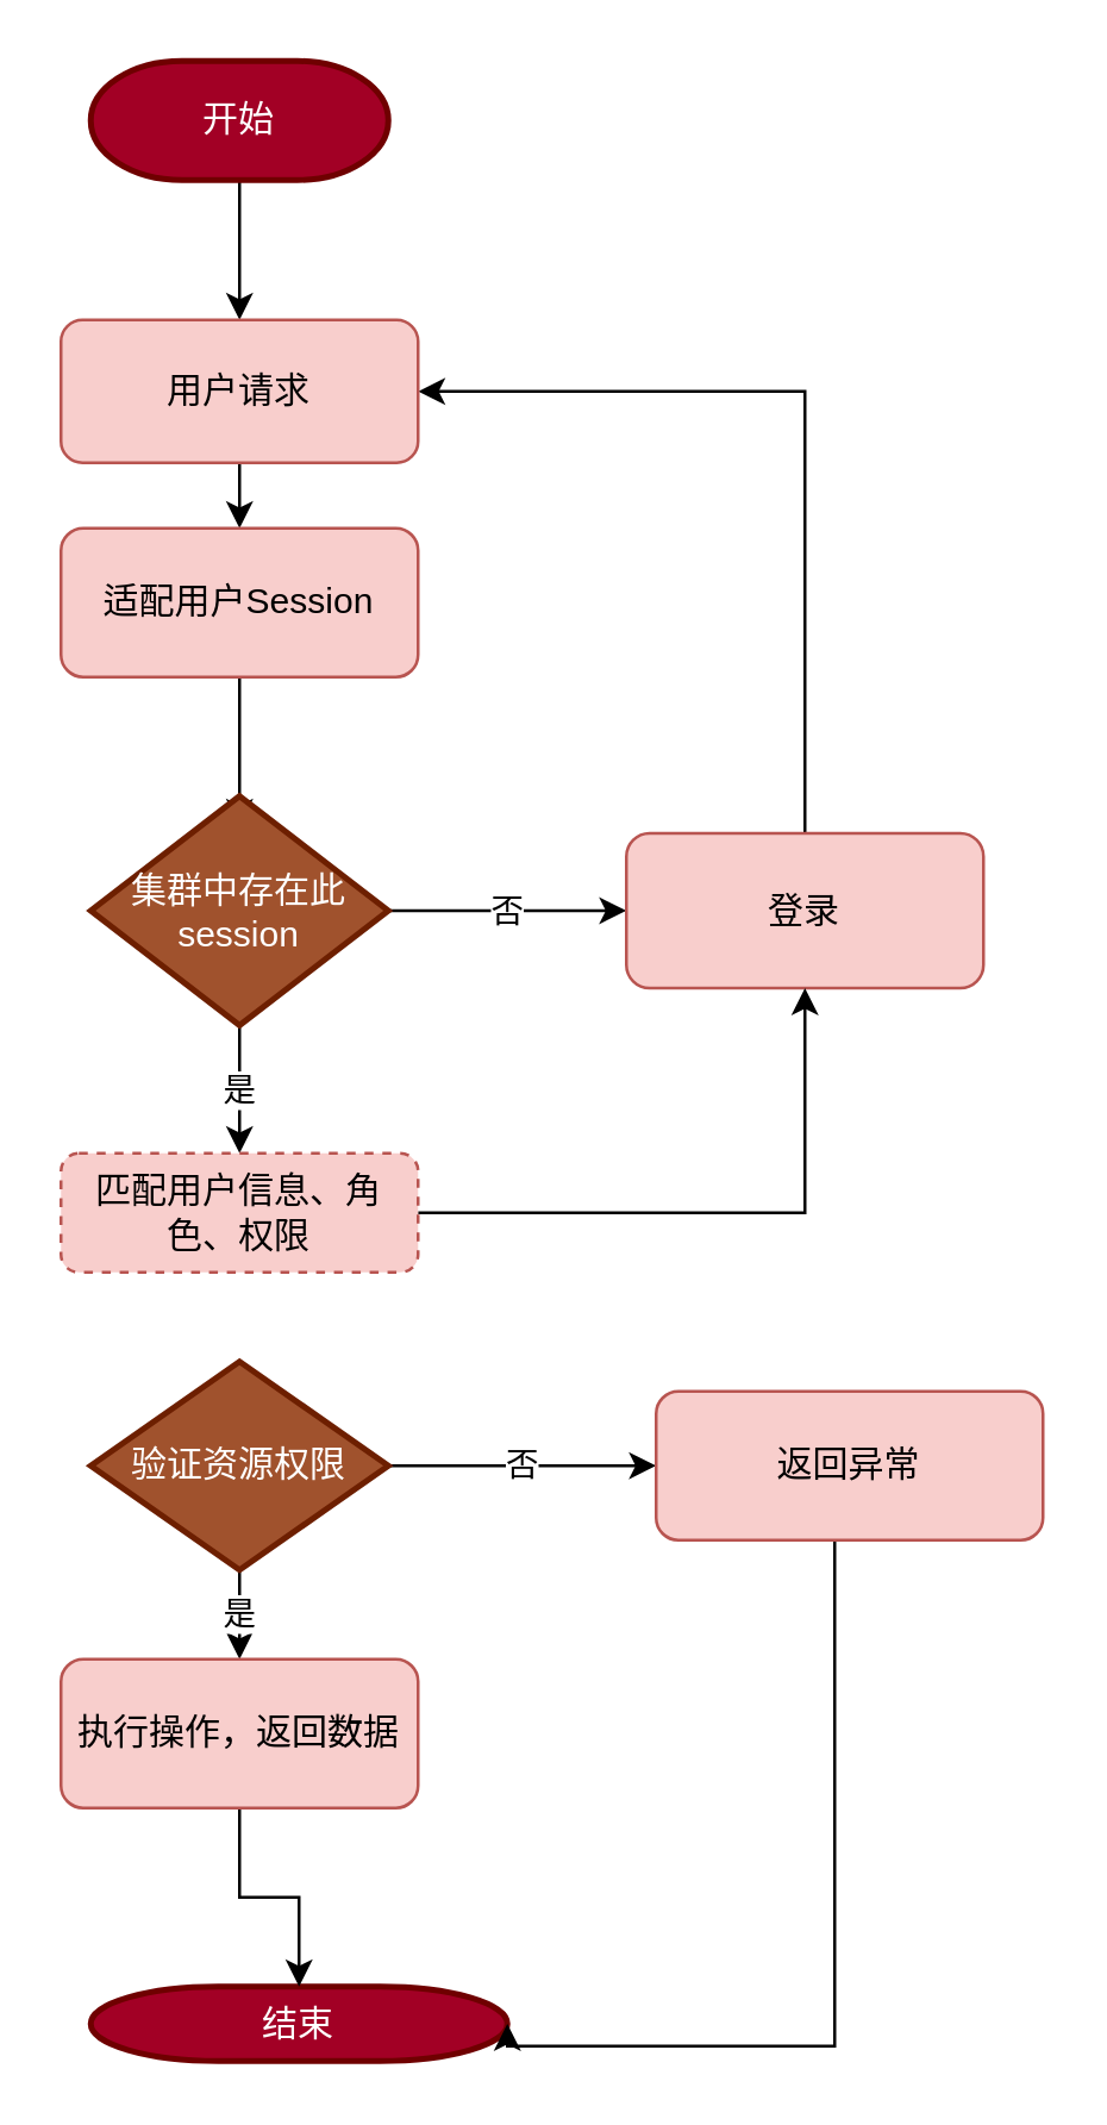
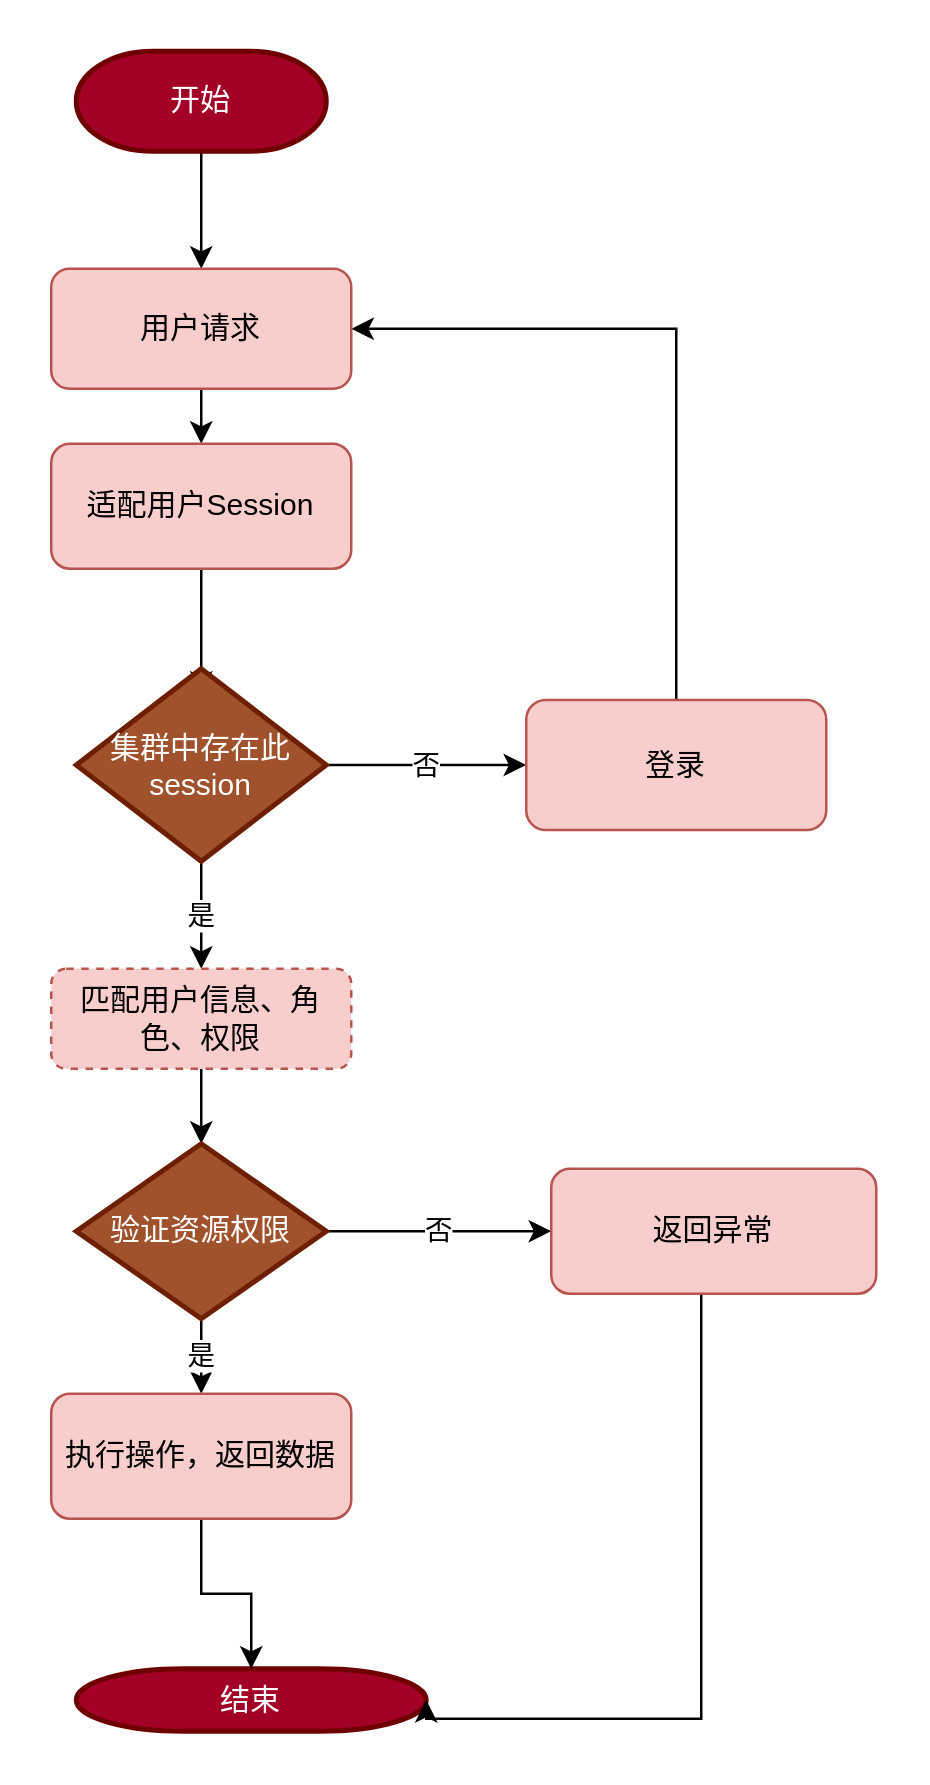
  <mxCell id="0" />
  <mxCell id="1" parent="0" />
  <mxCell id="2" style="edgeStyle=orthogonalEdgeStyle;rounded=0;orthogonalLoop=1;jettySize=auto;html=1;" parent="1" source="3" target="11" edge="1"><mxGeometry relative="1" as="geometry"><mxPoint x="80" y="105" as="targetPoint" /></mxGeometry></mxCell>
  <mxCell id="3" value="开始" style="strokeWidth=2;html=1;shape=mxgraph.flowchart.terminator;whiteSpace=wrap;fillColor=#a20025;strokeColor=#6F0000;fontColor=#ffffff;" parent="1" vertex="1"><mxGeometry x="30" y="20" width="100" height="40" as="geometry" /></mxCell>
  <mxCell id="4" style="edgeStyle=orthogonalEdgeStyle;rounded=0;orthogonalLoop=1;jettySize=auto;html=1;exitX=0.5;exitY=1;exitDx=0;exitDy=0;" parent="1" target="12" edge="1" source="11"><mxGeometry relative="1" as="geometry"><mxPoint x="80" y="197" as="targetPoint" /><mxPoint x="80" y="160" as="sourcePoint" /></mxGeometry></mxCell>
  <mxCell id="5" style="edgeStyle=orthogonalEdgeStyle;rounded=0;orthogonalLoop=1;jettySize=auto;html=1;exitX=0.5;exitY=1;exitDx=0;exitDy=0;exitPerimeter=0;" parent="1" edge="1"><mxGeometry relative="1" as="geometry"><mxPoint x="80" y="277" as="targetPoint" /><mxPoint x="80" y="227" as="sourcePoint" /></mxGeometry></mxCell>
  <mxCell id="6" value="否" style="edgeStyle=orthogonalEdgeStyle;rounded=0;orthogonalLoop=1;jettySize=auto;html=1;entryX=0;entryY=0.5;entryDx=0;entryDy=0;" edge="1" parent="1" source="8" target="13"><mxGeometry relative="1" as="geometry" /></mxCell>
  <mxCell id="7" value="是" style="edgeStyle=orthogonalEdgeStyle;rounded=0;orthogonalLoop=1;jettySize=auto;html=1;" edge="1" parent="1" source="8" target="15"><mxGeometry relative="1" as="geometry"><mxPoint x="80" y="377" as="targetPoint" /></mxGeometry></mxCell>
  <mxCell id="8" value="集群中存在此session" style="strokeWidth=2;html=1;shape=mxgraph.flowchart.decision;whiteSpace=wrap;fillColor=#a0522d;strokeColor=#6D1F00;fontColor=#ffffff;" parent="1" vertex="1"><mxGeometry x="30" y="267" width="100" height="77" as="geometry" /></mxCell>
  <mxCell id="9" style="edgeStyle=orthogonalEdgeStyle;rounded=0;orthogonalLoop=1;jettySize=auto;html=1;" parent="1" edge="1"><mxGeometry relative="1" as="geometry"><mxPoint x="270" y="297" as="sourcePoint" /><mxPoint x="140" y="131" as="targetPoint" /><Array as="points"><mxPoint x="270" y="131" /></Array></mxGeometry></mxCell>
  <mxCell id="10" value="结束" style="strokeWidth=2;html=1;shape=mxgraph.flowchart.terminator;whiteSpace=wrap;fillColor=#a20025;strokeColor=#6F0000;fontColor=#ffffff;" parent="1" vertex="1"><mxGeometry x="30" y="667" width="140" height="25" as="geometry" /></mxCell>
  <mxCell id="11" value="用户请求" style="rounded=1;whiteSpace=wrap;html=1;fillColor=#f8cecc;strokeColor=#b85450;" vertex="1" parent="1"><mxGeometry x="20" y="107" width="120" height="48" as="geometry" /></mxCell>
  <mxCell id="12" value="适配用户Session" style="rounded=1;whiteSpace=wrap;html=1;fillColor=#f8cecc;strokeColor=#b85450;" vertex="1" parent="1"><mxGeometry x="20" y="177" width="120" height="50" as="geometry" /></mxCell>
  <mxCell id="13" value="登录" style="rounded=1;whiteSpace=wrap;html=1;fillColor=#f8cecc;strokeColor=#b85450;" vertex="1" parent="1"><mxGeometry x="210" y="279.5" width="120" height="52" as="geometry" /></mxCell>
- <mxCell id="14" style="edgeStyle=orthogonalEdgeStyle;rounded=0;orthogonalLoop=1;jettySize=auto;html=1;" edge="1" parent="1" source="15" target="13"><mxGeometry relative="1" as="geometry"><mxPoint x="80" y="477" as="targetPoint" /></mxGeometry></mxCell>
+ <mxCell id="14" style="edgeStyle=orthogonalEdgeStyle;rounded=0;orthogonalLoop=1;jettySize=auto;html=1;" edge="1" parent="1" source="15" target="18"><mxGeometry relative="1" as="geometry"><mxPoint x="80" y="477" as="targetPoint" /></mxGeometry></mxCell>
  <mxCell id="15" value="匹配用户信息、角色、权限" style="rounded=1;whiteSpace=wrap;html=1;fillColor=#f8cecc;strokeColor=#b85450;dashed=1;" vertex="1" parent="1"><mxGeometry x="20" y="387" width="120" height="40" as="geometry" /></mxCell>
  <mxCell id="16" value="是" style="edgeStyle=orthogonalEdgeStyle;rounded=0;orthogonalLoop=1;jettySize=auto;html=1;" edge="1" parent="1" source="18"><mxGeometry relative="1" as="geometry"><mxPoint x="80" y="557" as="targetPoint" /></mxGeometry></mxCell>
  <mxCell id="17" value="否" style="edgeStyle=orthogonalEdgeStyle;rounded=0;orthogonalLoop=1;jettySize=auto;html=1;" edge="1" parent="1" source="18" target="20"><mxGeometry relative="1" as="geometry"><mxPoint x="230" y="492" as="targetPoint" /></mxGeometry></mxCell>
  <mxCell id="18" value="验证资源权限" style="strokeWidth=2;html=1;shape=mxgraph.flowchart.decision;whiteSpace=wrap;fillColor=#a0522d;strokeColor=#6D1F00;fontColor=#ffffff;" vertex="1" parent="1"><mxGeometry x="30" y="457" width="100" height="70" as="geometry" /></mxCell>
  <mxCell id="19" style="edgeStyle=orthogonalEdgeStyle;rounded=0;orthogonalLoop=1;jettySize=auto;html=1;entryX=1;entryY=0.5;entryDx=0;entryDy=0;entryPerimeter=0;" edge="1" parent="1" source="20" target="10"><mxGeometry relative="1" as="geometry"><Array as="points"><mxPoint x="280" y="687" /></Array></mxGeometry></mxCell>
  <mxCell id="20" value="返回异常" style="rounded=1;whiteSpace=wrap;html=1;fillColor=#f8cecc;strokeColor=#b85450;" vertex="1" parent="1"><mxGeometry x="220" y="467" width="130" height="50" as="geometry" /></mxCell>
  <mxCell id="21" style="edgeStyle=orthogonalEdgeStyle;rounded=0;orthogonalLoop=1;jettySize=auto;html=1;entryX=0.5;entryY=0;entryDx=0;entryDy=0;entryPerimeter=0;" edge="1" parent="1" source="22" target="10"><mxGeometry relative="1" as="geometry" /></mxCell>
  <mxCell id="22" value="执行操作，返回数据" style="rounded=1;whiteSpace=wrap;html=1;fillColor=#f8cecc;strokeColor=#b85450;" vertex="1" parent="1"><mxGeometry x="20" y="557" width="120" height="50" as="geometry" /></mxCell>
